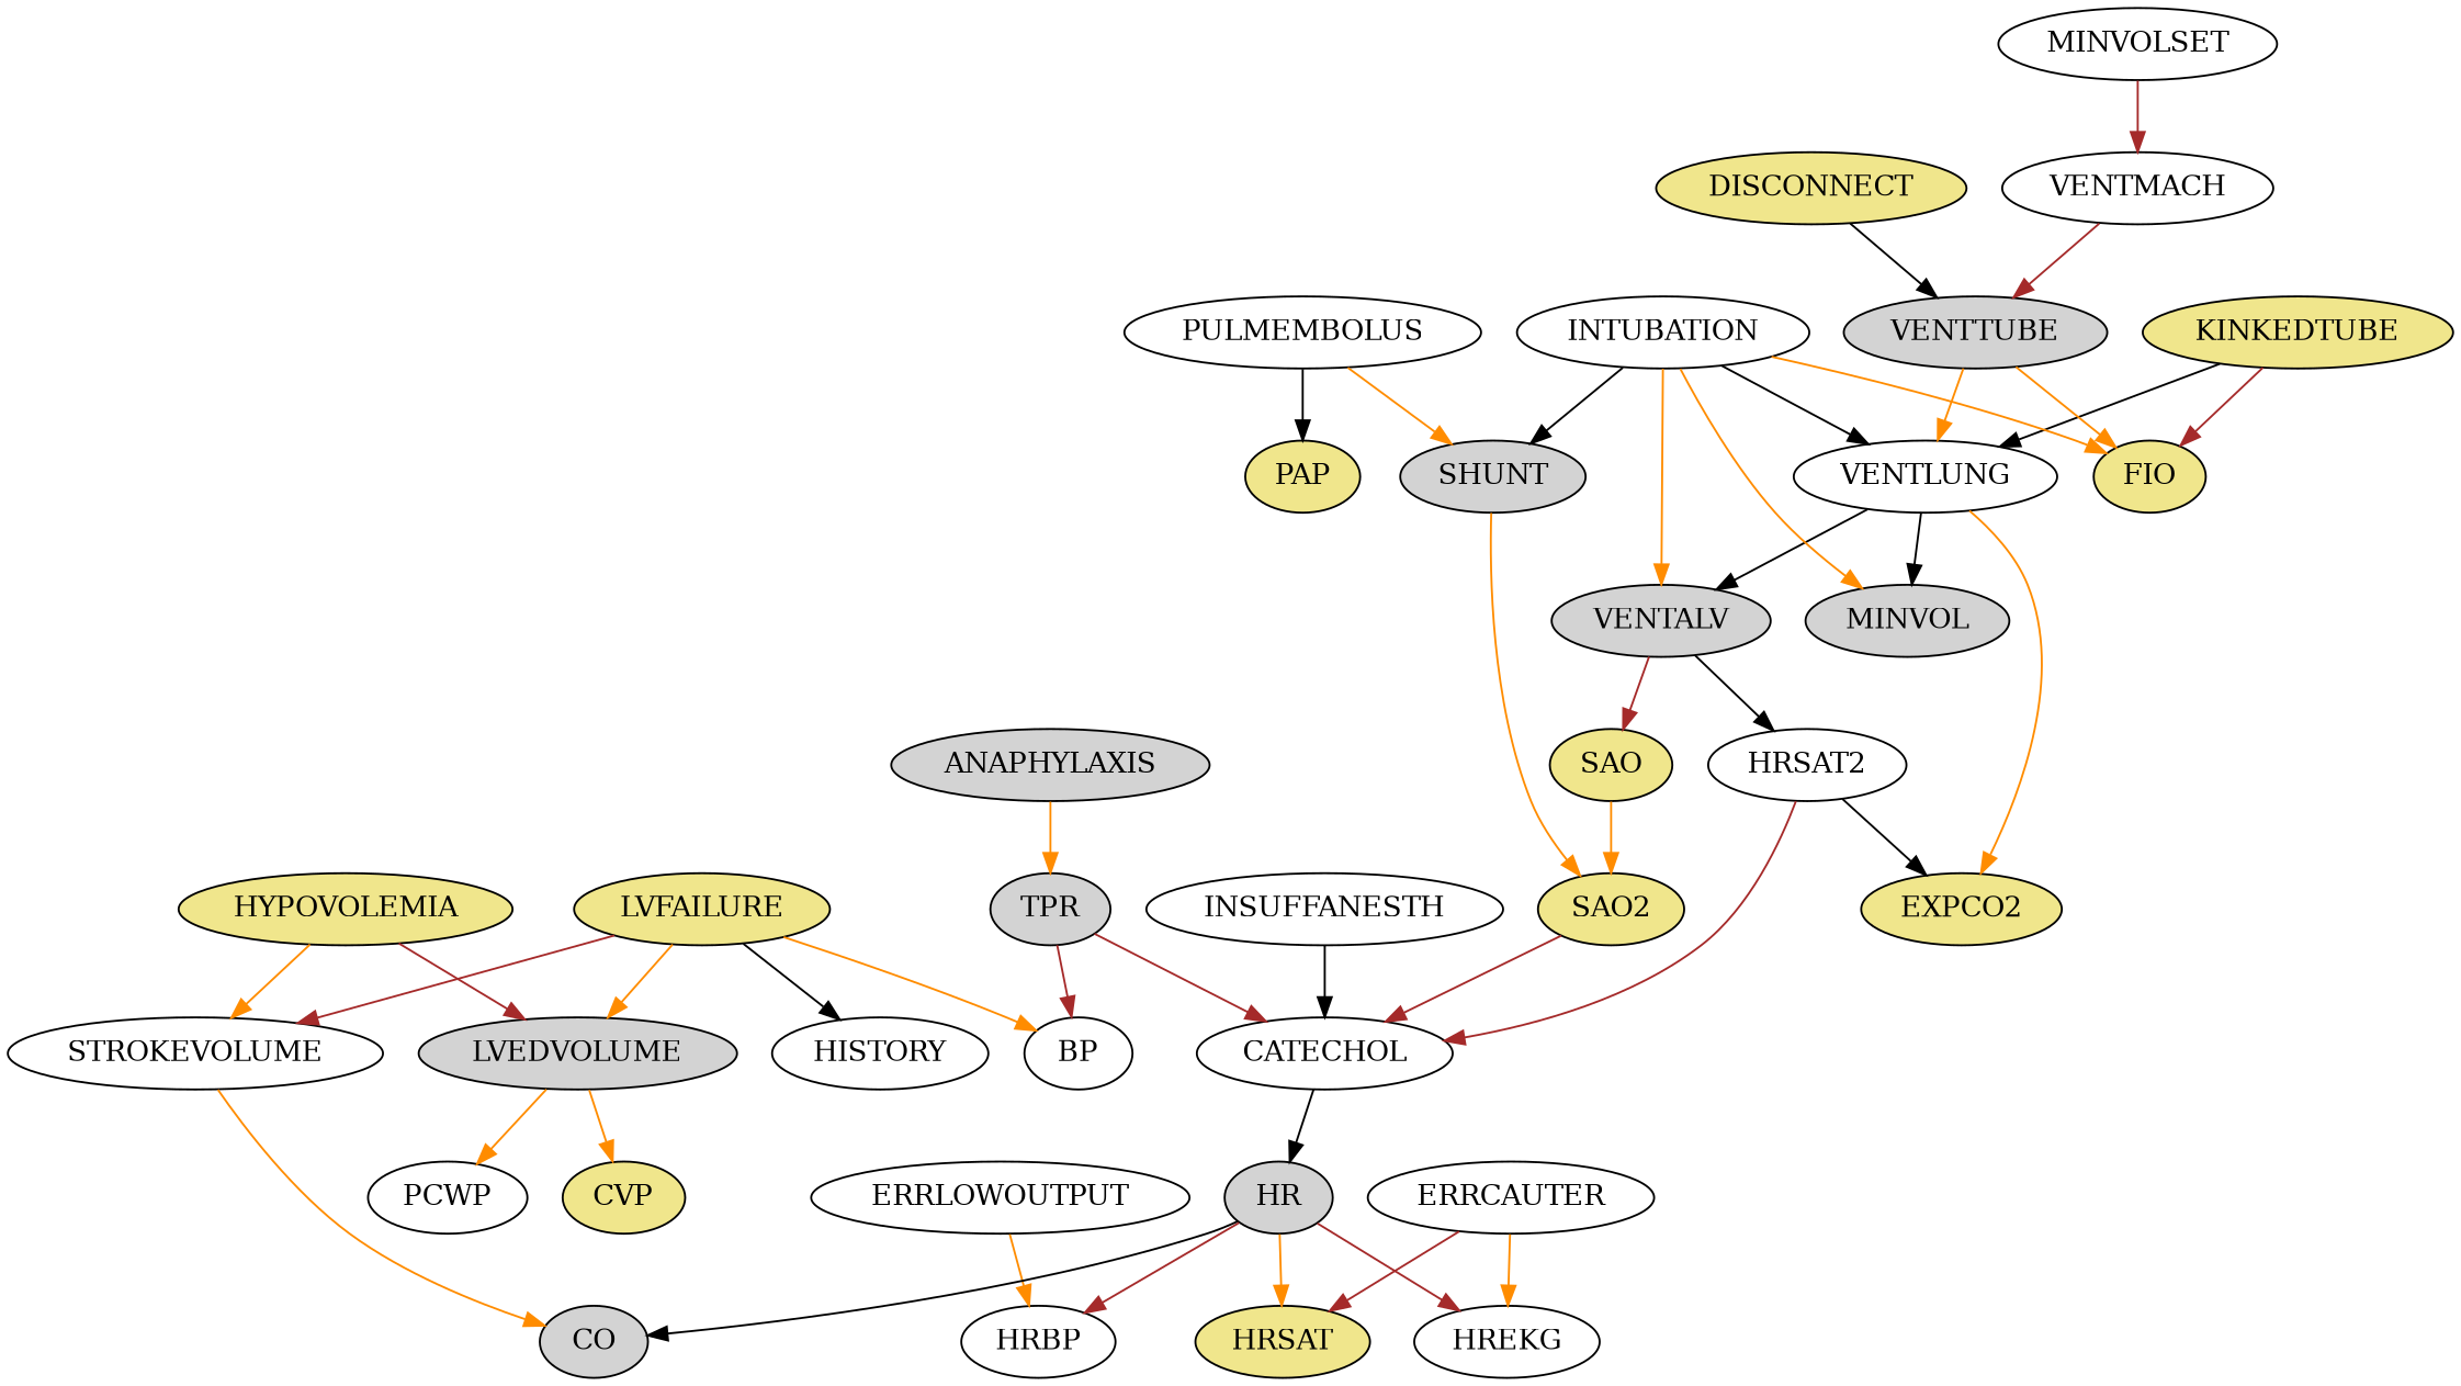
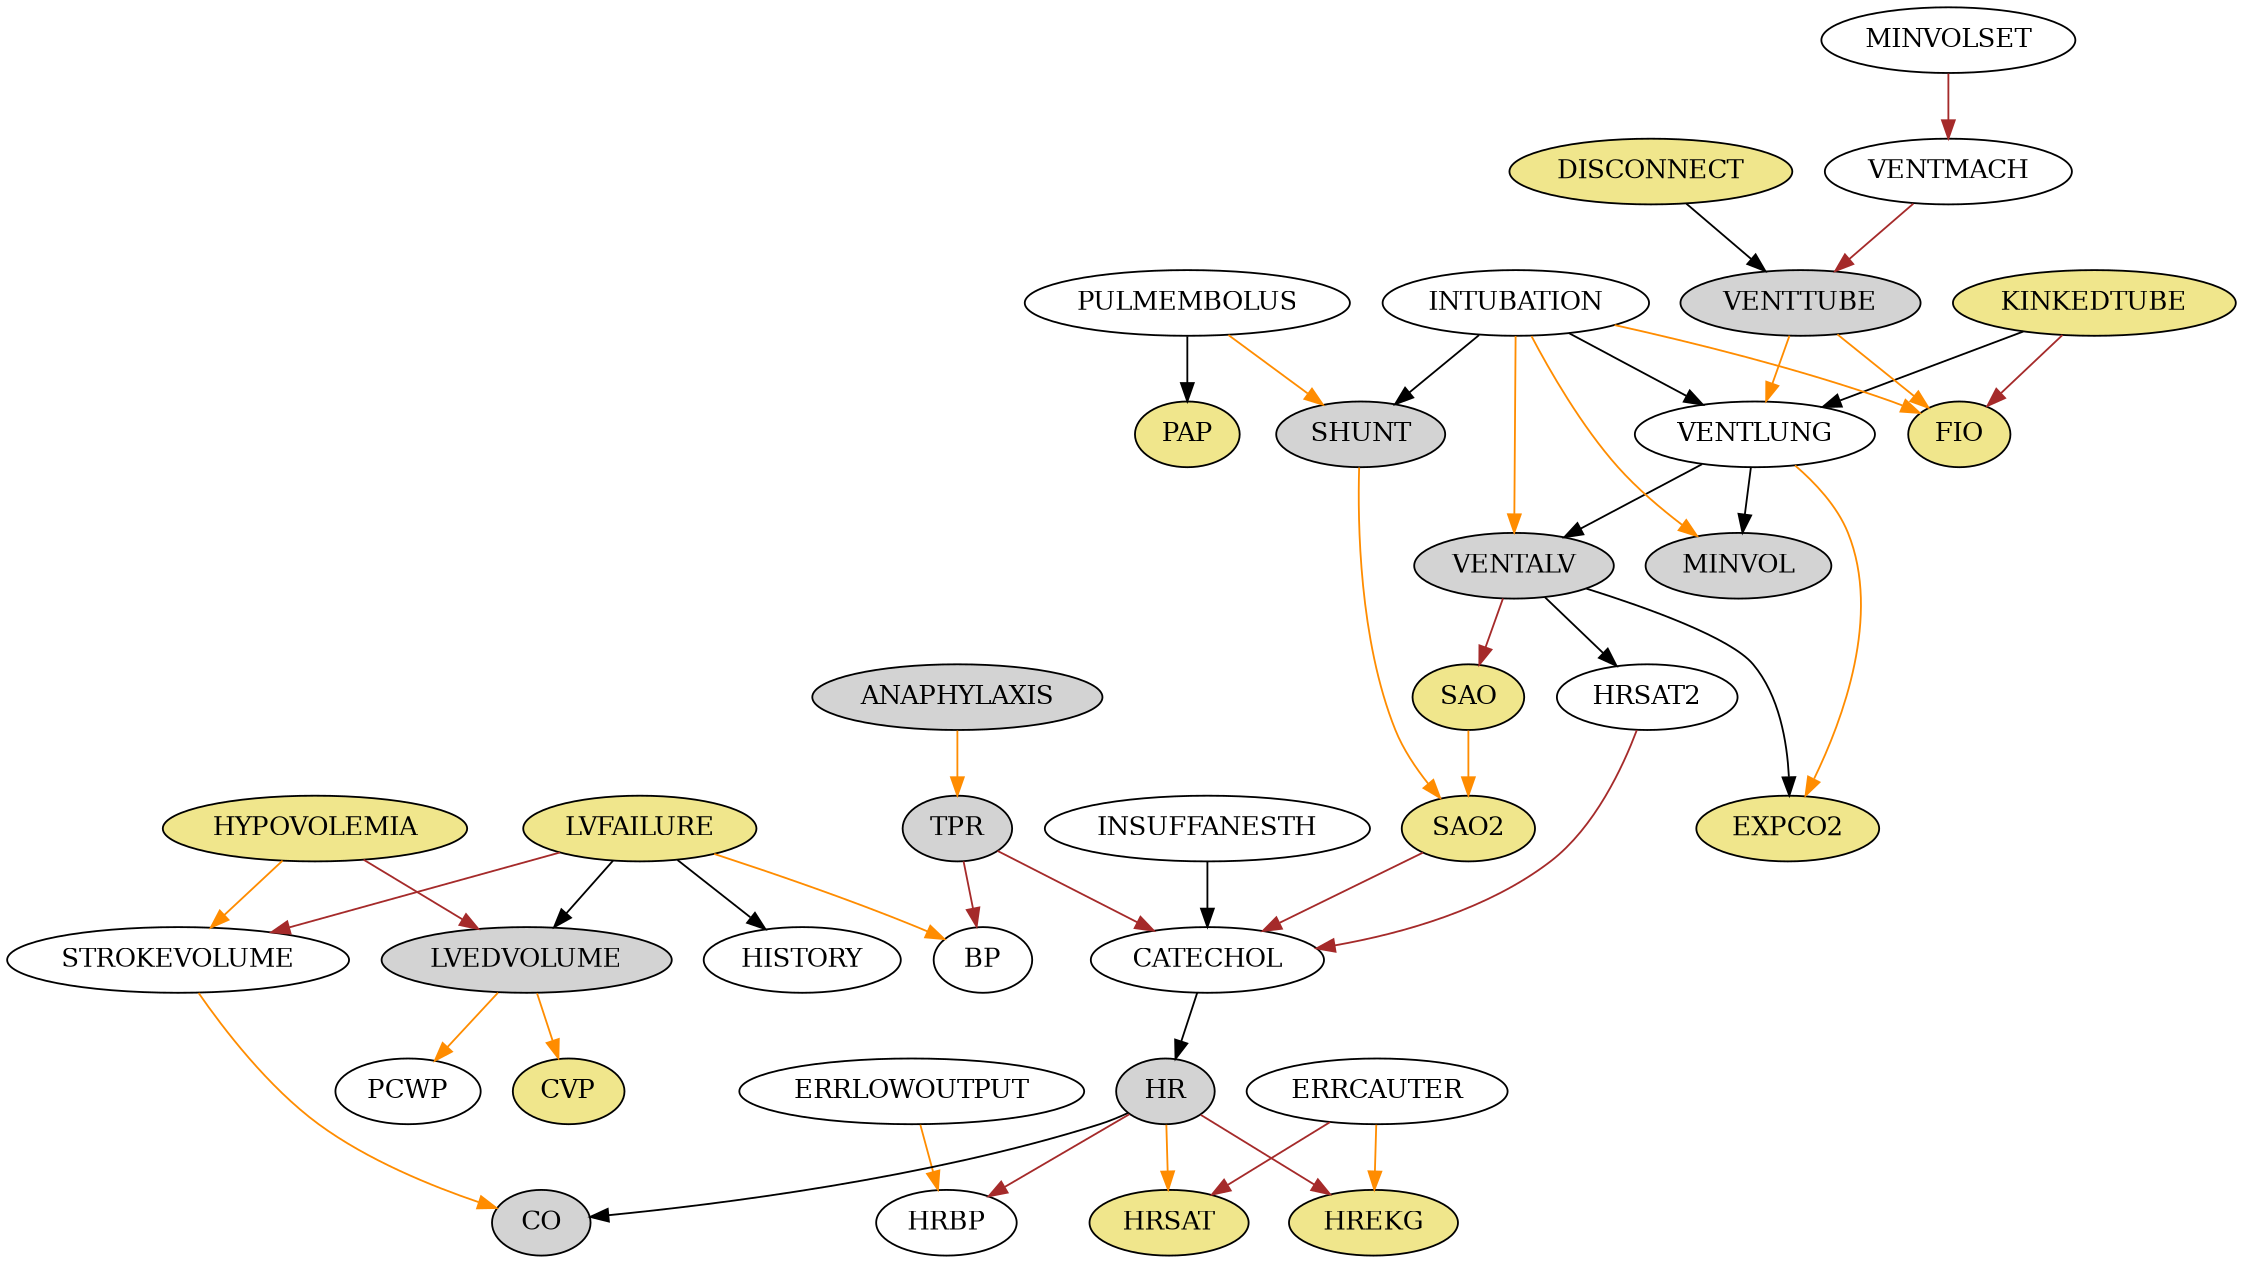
  digraph {
    node [fillcolor=white style=filled]
    edge [color=darkorange]
    HYPOVOLEMIA [fillcolor=khaki]
    LVEDVOLUME [fillcolor=lightgrey]
    STROKEVOLUME
    CVP [fillcolor=khaki]
    PCWP
    CO [fillcolor=lightgrey]
    LVFAILURE [fillcolor=khaki]
    HISTORY
    BP
    ERRLOWOUTPUT
    HRBP
-   HREKG
+   HREKG [fillcolor=khaki]
    ERRCAUTER
    HRSAT [fillcolor=khaki]
    INSUFFANESTH
    CATECHOL
    HR [fillcolor=lightgrey]
    ANAPHYLAXIS [fillcolor=lightgrey]
    TPR [fillcolor=lightgrey]
    KINKEDTUBE [fillcolor=khaki]
    n21 [fillcolor=khaki label=FIO]
    VENTLUNG
    MINVOL [fillcolor=lightgrey]
    VENTALV [fillcolor=lightgrey]
    EXPCO2 [fillcolor=khaki]
    n26 [fillcolor=khaki label=SAO]
    n27 [label=HRSAT2]
    SAO2 [fillcolor=khaki]
    PAP [fillcolor=khaki]
    PULMEMBOLUS
    SHUNT [fillcolor=lightgrey]
    INTUBATION
    DISCONNECT [fillcolor=khaki]
    VENTTUBE [fillcolor=lightgrey]
    MINVOLSET
    VENTMACH
    HYPOVOLEMIA -> LVEDVOLUME [color=brown]
    HYPOVOLEMIA -> STROKEVOLUME
    LVEDVOLUME -> CVP
    LVEDVOLUME -> PCWP
    STROKEVOLUME -> CO
-   LVFAILURE -> LVEDVOLUME
+   LVFAILURE -> LVEDVOLUME [color=black]
    LVFAILURE -> STROKEVOLUME [color=brown]
    LVFAILURE -> HISTORY [color=black]
    LVFAILURE -> BP
    ERRLOWOUTPUT -> HRBP
    ERRCAUTER -> HREKG
    ERRCAUTER -> HRSAT [color=brown]
    INSUFFANESTH -> CATECHOL [color=black]
    CATECHOL -> HR [color=black]
    HR -> CO [color=black]
    HR -> HRBP [color=brown]
    HR -> HREKG [color=brown]
    HR -> HRSAT
    ANAPHYLAXIS -> TPR
    TPR -> BP [color=brown]
    TPR -> CATECHOL [color=brown]
    KINKEDTUBE -> n21 [color=brown]
    KINKEDTUBE -> VENTLUNG [color=black]
    VENTLUNG -> MINVOL [color=black]
    VENTLUNG -> VENTALV [color=black]
    VENTLUNG -> EXPCO2
    VENTALV -> n26 [color=brown]
    VENTALV -> n27 [color=black]
    n26 -> SAO2
    n27 -> CATECHOL [color=brown]
-   n27 -> EXPCO2 [color=black]
+   VENTALV -> EXPCO2 [color=black]
    SAO2 -> CATECHOL [color=brown]
    PULMEMBOLUS -> PAP [color=black]
    PULMEMBOLUS -> SHUNT
    SHUNT -> SAO2
    INTUBATION -> n21
    INTUBATION -> VENTLUNG [color=black]
    INTUBATION -> MINVOL
    INTUBATION -> VENTALV
    INTUBATION -> SHUNT [color=black]
    DISCONNECT -> VENTTUBE [color=black]
    VENTTUBE -> n21
    VENTTUBE -> VENTLUNG
    MINVOLSET -> VENTMACH [color=brown]
    VENTMACH -> VENTTUBE [color=brown]
  }
